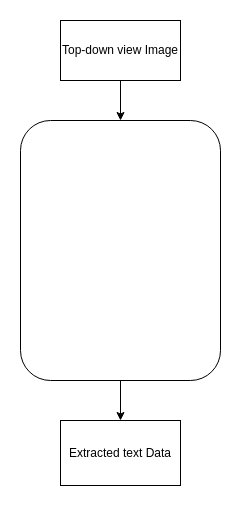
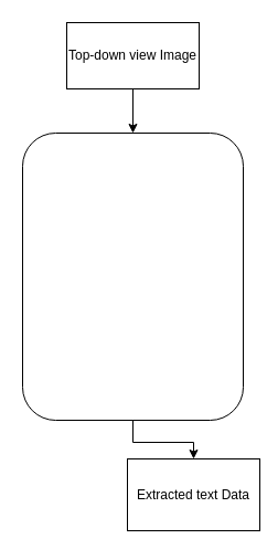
  <mxCell id="0" />
  <mxCell id="1" parent="0" />
  <mxCell id="2" style="edgeStyle=orthogonalEdgeStyle;rounded=0;orthogonalLoop=1;jettySize=auto;html=1;entryX=0.5;entryY=0;entryDx=0;entryDy=0;" edge="1" parent="1" source="3" target="7"><mxGeometry relative="1" as="geometry" /></mxCell>
  <mxCell id="3" value="" style="rounded=1;whiteSpace=wrap;html=1;glass=0;" vertex="1" parent="1"><mxGeometry x="20" y="120" width="200" height="260" as="geometry" /></mxCell>
  <mxCell id="4" style="edgeStyle=orthogonalEdgeStyle;rounded=0;orthogonalLoop=1;jettySize=auto;html=1;entryX=0.5;entryY=0;entryDx=0;entryDy=0;" edge="1" parent="1" source="5" target="3"><mxGeometry relative="1" as="geometry"><mxPoint x="120" y="100" as="targetPoint" /></mxGeometry></mxCell>
  <mxCell id="5" value="Top-down view Image" style="rounded=0;whiteSpace=wrap;html=1;" vertex="1" parent="1"><mxGeometry x="60" y="20" width="120" height="60" as="geometry" /></mxCell>
  <mxCell id="6" style="edgeStyle=orthogonalEdgeStyle;rounded=0;orthogonalLoop=1;jettySize=auto;html=1;" edge="1" parent="1"><mxGeometry relative="1" as="geometry"><mxPoint x="120" y="360" as="sourcePoint" /><mxPoint x="120" y="360" as="targetPoint" /></mxGeometry></mxCell>
- <mxCell id="7" value="Extracted text Data" style="rounded=0;whiteSpace=wrap;html=1;glass=0;" vertex="1" parent="1"><mxGeometry x="60" y="420" width="120" height="65" as="geometry" /></mxCell>
+ <mxCell id="7" value="Extracted text Data" style="rounded=0;whiteSpace=wrap;html=1;glass=0;" vertex="1" parent="1"><mxGeometry x="115" y="415" width="120" height="65" as="geometry" /></mxCell>
